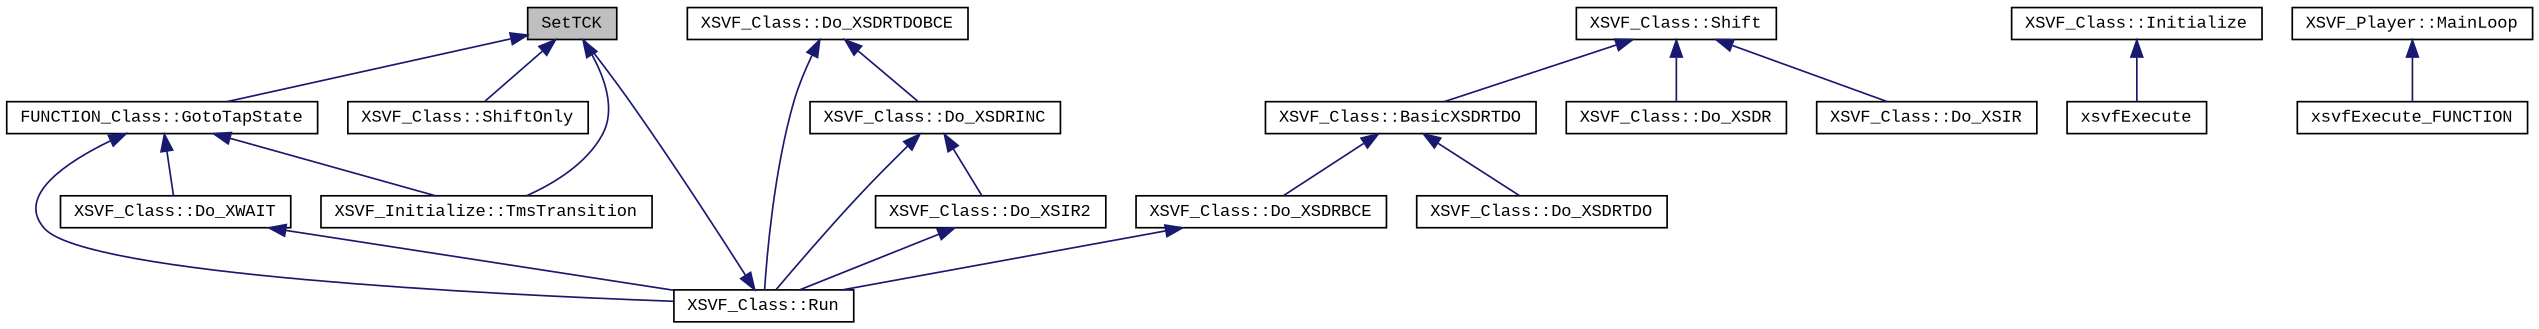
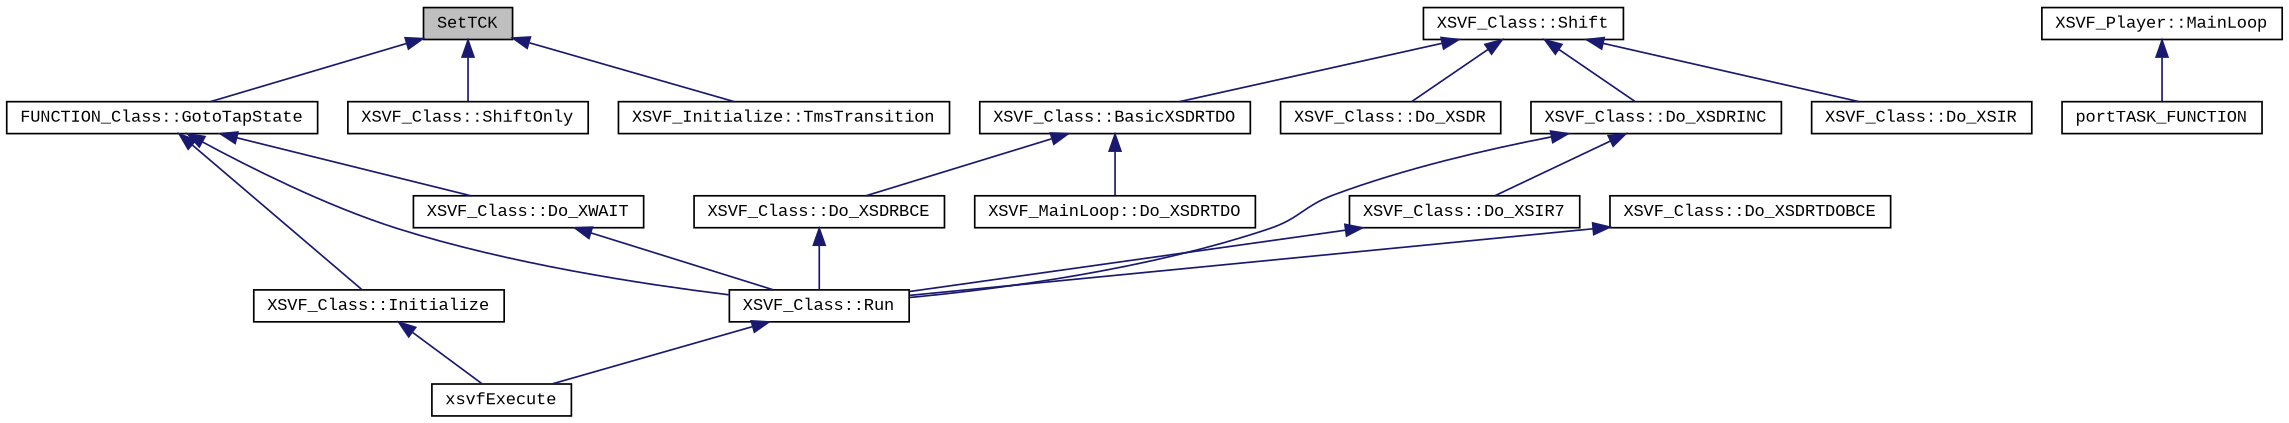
  digraph {
    fontname="Liberation Mono"
    rankdir=TB
    node [color=black fontname="Liberation Mono" fontsize=10 shape=record]
    edge [color=midnightblue dir=back fontname="Liberation Mono" fontsize=10 labelfontname=FreeSans labelfontsize=10 style=solid]
    n1 [fillcolor=grey75 fontcolor=black height=0.2 label=SetTCK style=filled width=0.4]
    n2 [height=0.2 label="FUNCTION_Class::GotoTapState" width=0.4]
    n3 [height=0.2 label="XSVF_Class::ShiftOnly" width=0.4]
    n4 [height=0.2 label="XSVF_Initialize::TmsTransition" width=0.4]
    n5 [height=0.2 label="XSVF_Class::Run" width=0.4]
    n6 [height=0.2 label="XSVF_Class::Do_XWAIT" width=0.4]
    n7 [height=0.2 label="XSVF_Class::Initialize" width=0.4]
    n8 [height=0.2 label=xsvfExecute width=0.4]
    n9 [height=0.2 label="XSVF_Player::MainLoop" width=0.4]
-   n10 [height=0.2 label=xsvfExecute_FUNCTION width=0.4]
+   n10 [height=0.2 label=portTASK_FUNCTION width=0.4]
    n11 [height=0.2 label="XSVF_Class::Shift" width=0.4]
    n12 [height=0.2 label="XSVF_Class::BasicXSDRTDO" width=0.4]
    n13 [height=0.2 label="XSVF_Class::Do_XSDR" width=0.4]
    n14 [height=0.2 label="XSVF_Class::Do_XSDRINC" width=0.4]
    n15 [height=0.2 label="XSVF_Class::Do_XSIR" width=0.4]
    n16 [height=0.2 label="XSVF_Class::Do_XSDRBCE" width=0.4]
-   n17 [height=0.2 label="XSVF_Class::Do_XSDRTDO" width=0.4]
-   n18 [height=0.2 label="XSVF_Class::Do_XSIR2" width=0.4]
+   n17 [height=0.2 label="XSVF_MainLoop::Do_XSDRTDO" width=0.4]
+   n18 [height=0.2 label="XSVF_Class::Do_XSIR7" width=0.4]
    n19 [height=0.2 label="XSVF_Class::Do_XSDRTDOBCE" width=0.4]
    n1 -> n2
    n1 -> n3
    n1 -> n4
    n2 -> n5
    n2 -> n6
-   n2 -> n4
-   n5 -> n1
+   n2 -> n7
+   n5 -> n8
    n6 -> n5
    n7 -> n8
    n9 -> n10
    n11 -> n12
    n11 -> n13
-   n19 -> n14
+   n11 -> n14
    n11 -> n15
    n12 -> n16
    n12 -> n17
    n14 -> n5
    n14 -> n18
    n16 -> n5
    n18 -> n5
    n19 -> n5
  }
